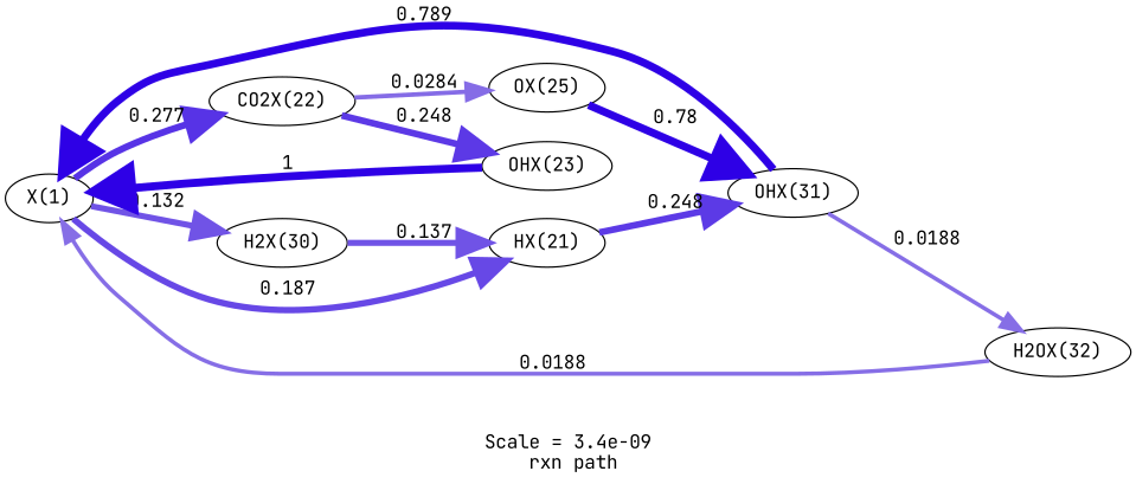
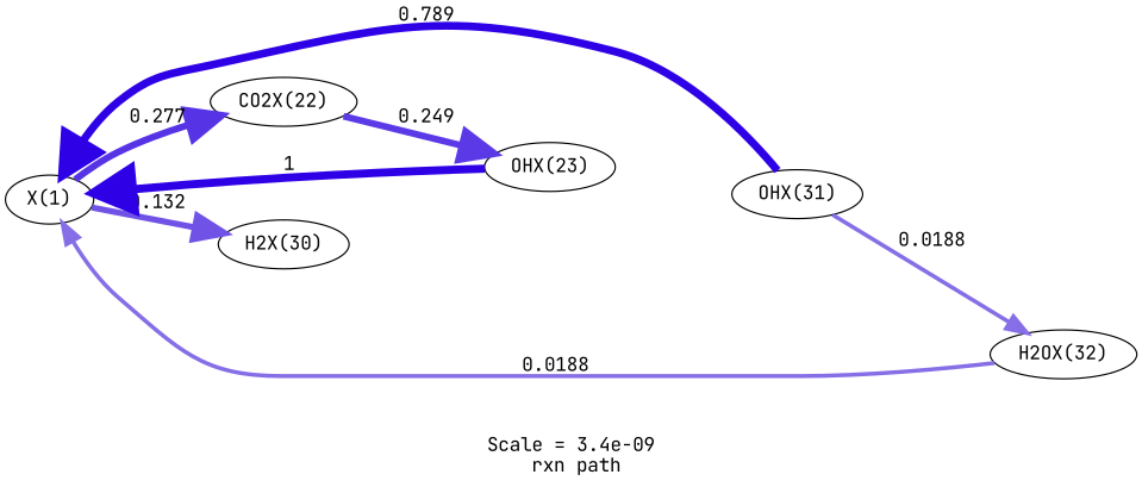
  digraph {
    fontname="JetBrains Mono"
    label="Scale = 3.4e-09\l rxn path"
    rankdir=LR
    node [fontname="JetBrains Mono"]
    edge [arrowsize=2.25 color="0.7, 0.637, 0.9" fontname="JetBrains Mono" penwidth=4.5]
    n1 [label="X(1)"]
-   n2 [label="HX(21)"]
    n3 [label="CO2X(22)"]
    n4 [label="H2X(30)"]
    n5 [label="OHX(31)"]
    n6 [label="OHX(23)"]
-   n7 [label="OX(25)"]
    n8 [label="H2OX(32)"]
-   n1 -> n2 [arrowsize=2.37 color="0.7, 0.687, 0.9" label=" 0.187" penwidth=4.73]
    n1 -> n3 [arrowsize=2.52 color="0.7, 0.777, 0.9" label=" 0.277" penwidth=5.03]
    n1 -> n4 [label=" 0.132"]
-   n2 -> n5 [arrowsize=2.47 color="0.7, 0.748, 0.9" label=" 0.248" penwidth=4.95]
-   n3 -> n6 [arrowsize=2.48 color="0.7, 0.749, 0.9" label=" 0.248" penwidth=4.95]
-   n3 -> n7 [arrowsize=1.66 color="0.7, 0.528, 0.9" label=" 0.0284" penwidth=3.31]
-   n4 -> n2 [label=" 0.137"]
+   n3 -> n6 [arrowsize=2.48 color="0.7, 0.749, 0.9" label=" 0.249" penwidth=4.95]
    n5 -> n1 [arrowsize=2.91 color="0.7, 1.29, 0.9" label=" 0.789" penwidth=5.82]
    n5 -> n8 [arrowsize=1.5 color="0.7, 0.519, 0.9" label=" 0.0188" penwidth=3]
    n6 -> n1 [arrowsize=3 color="0.7, 1.5, 0.9" label=" 1" penwidth=6]
-   n7 -> n5 [arrowsize=2.91 color="0.7, 1.28, 0.9" label=" 0.78" penwidth=5.81]
    n8 -> n1 [arrowsize=1.5 color="0.7, 0.519, 0.9" label=" 0.0188" penwidth=3]
  }
